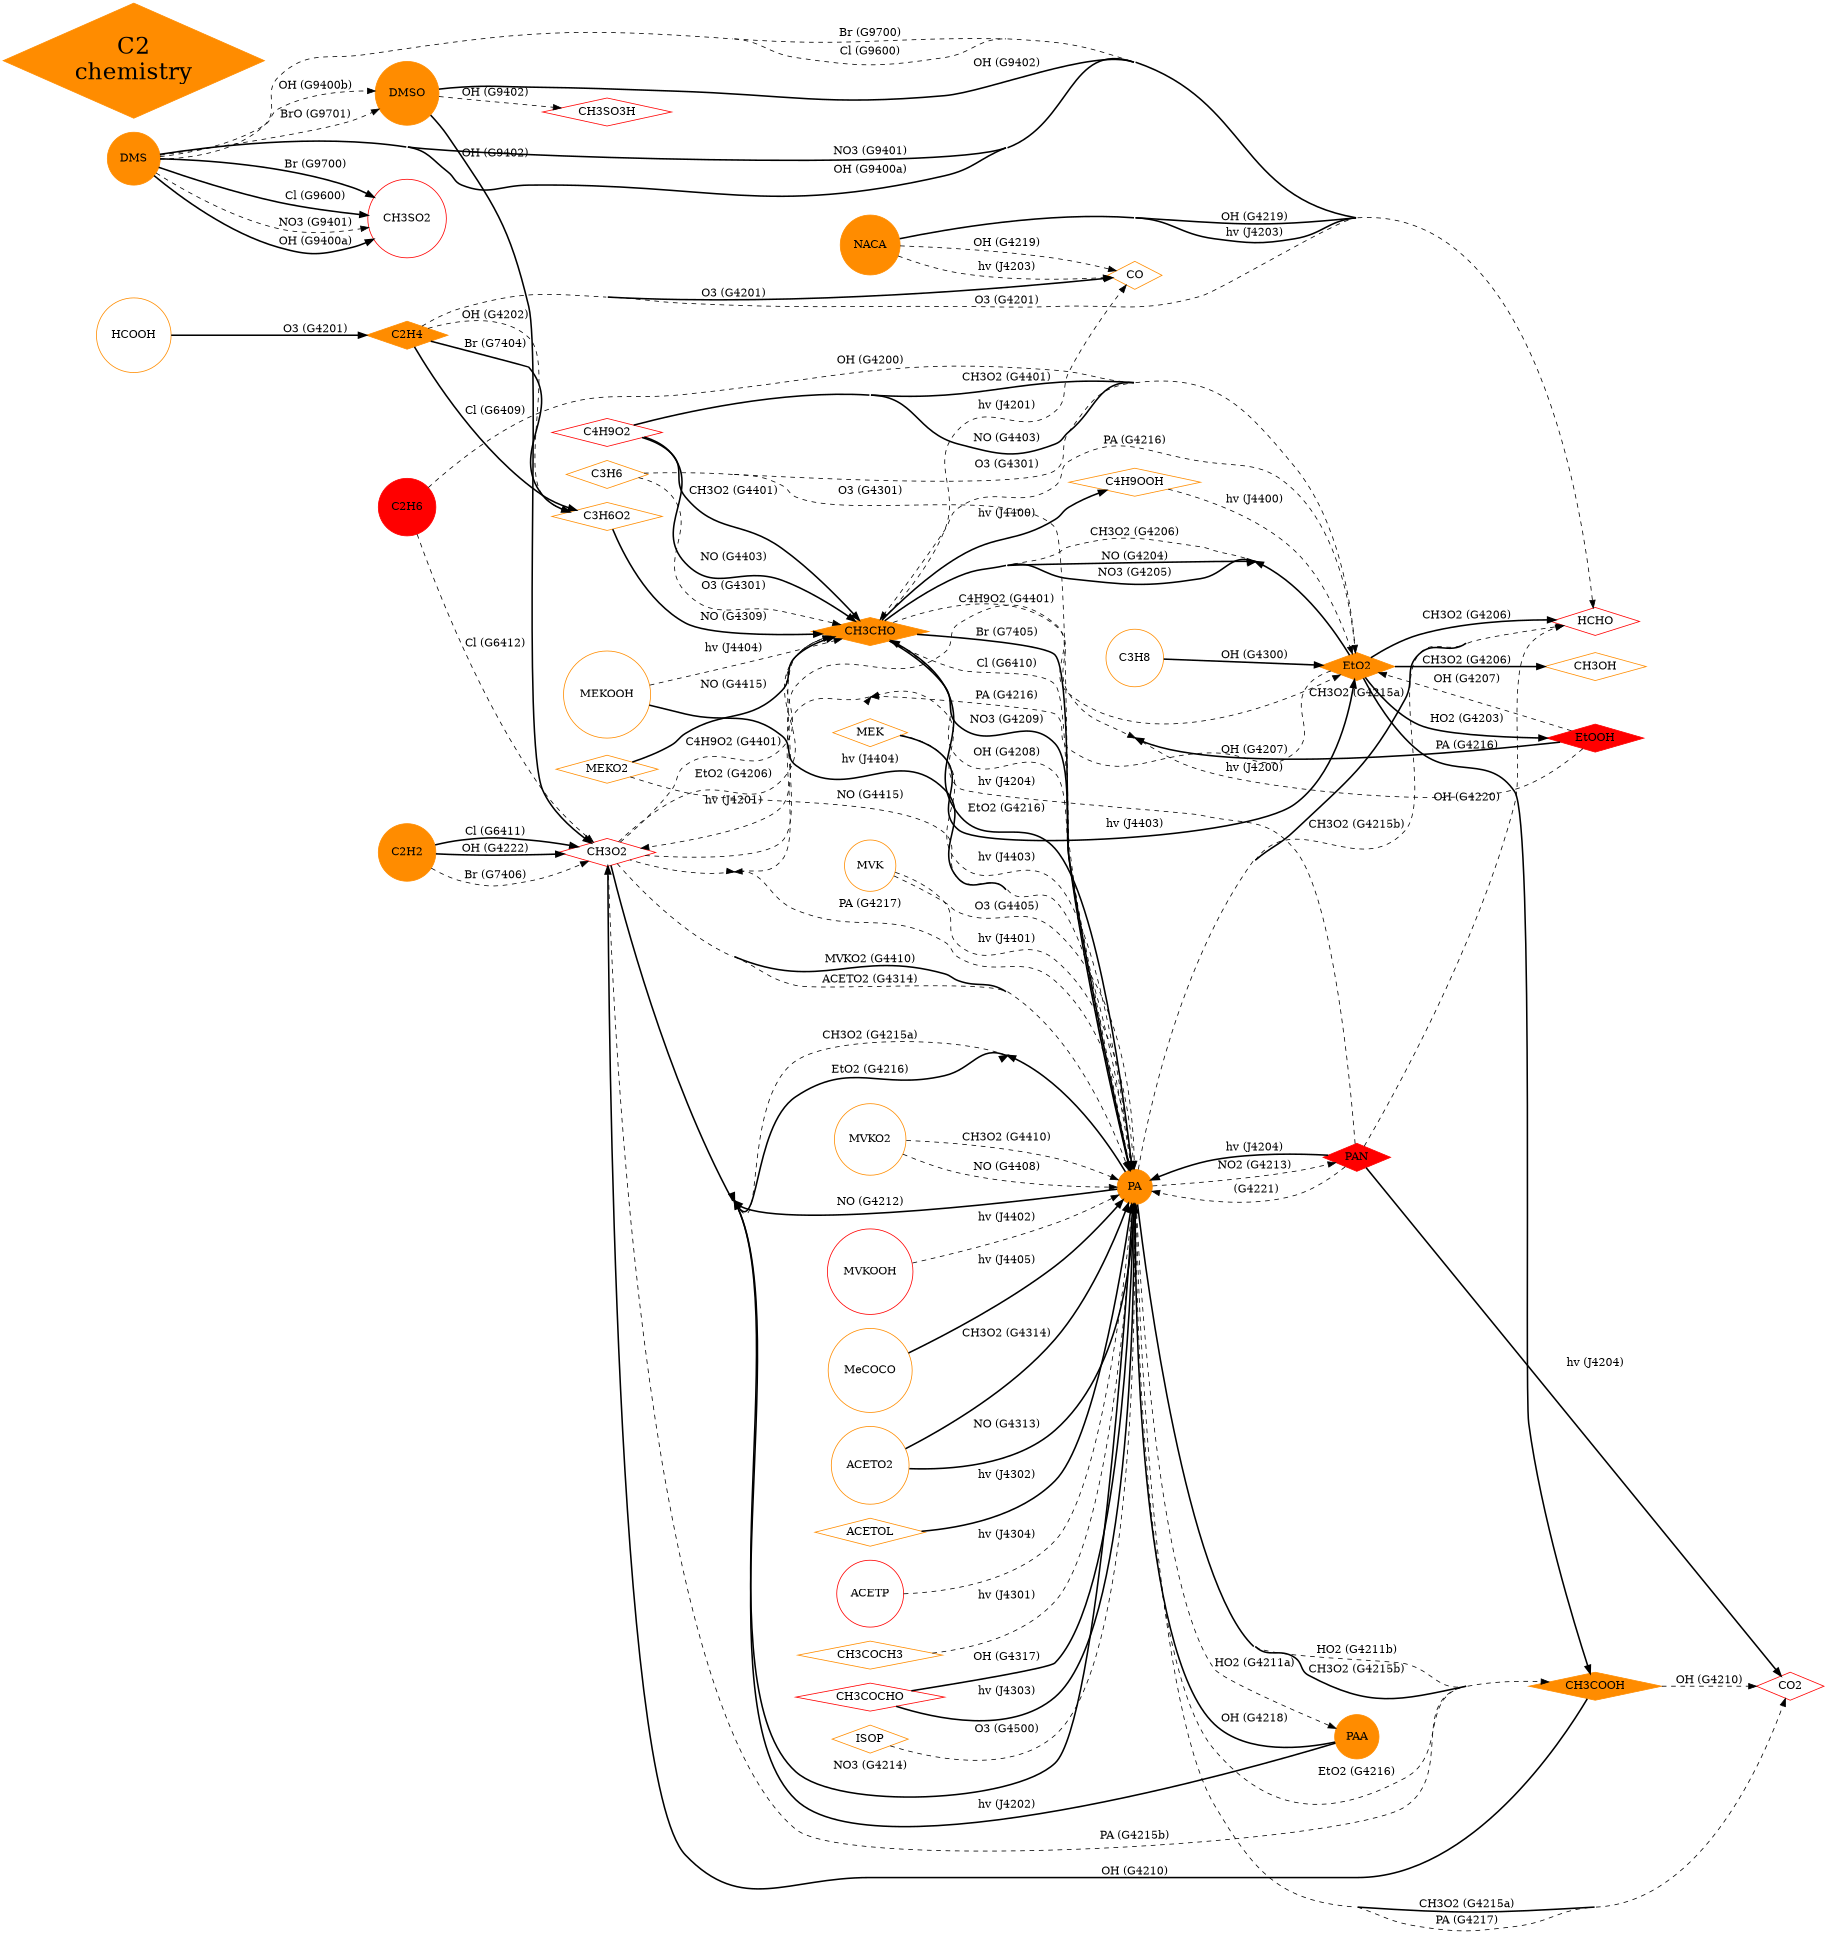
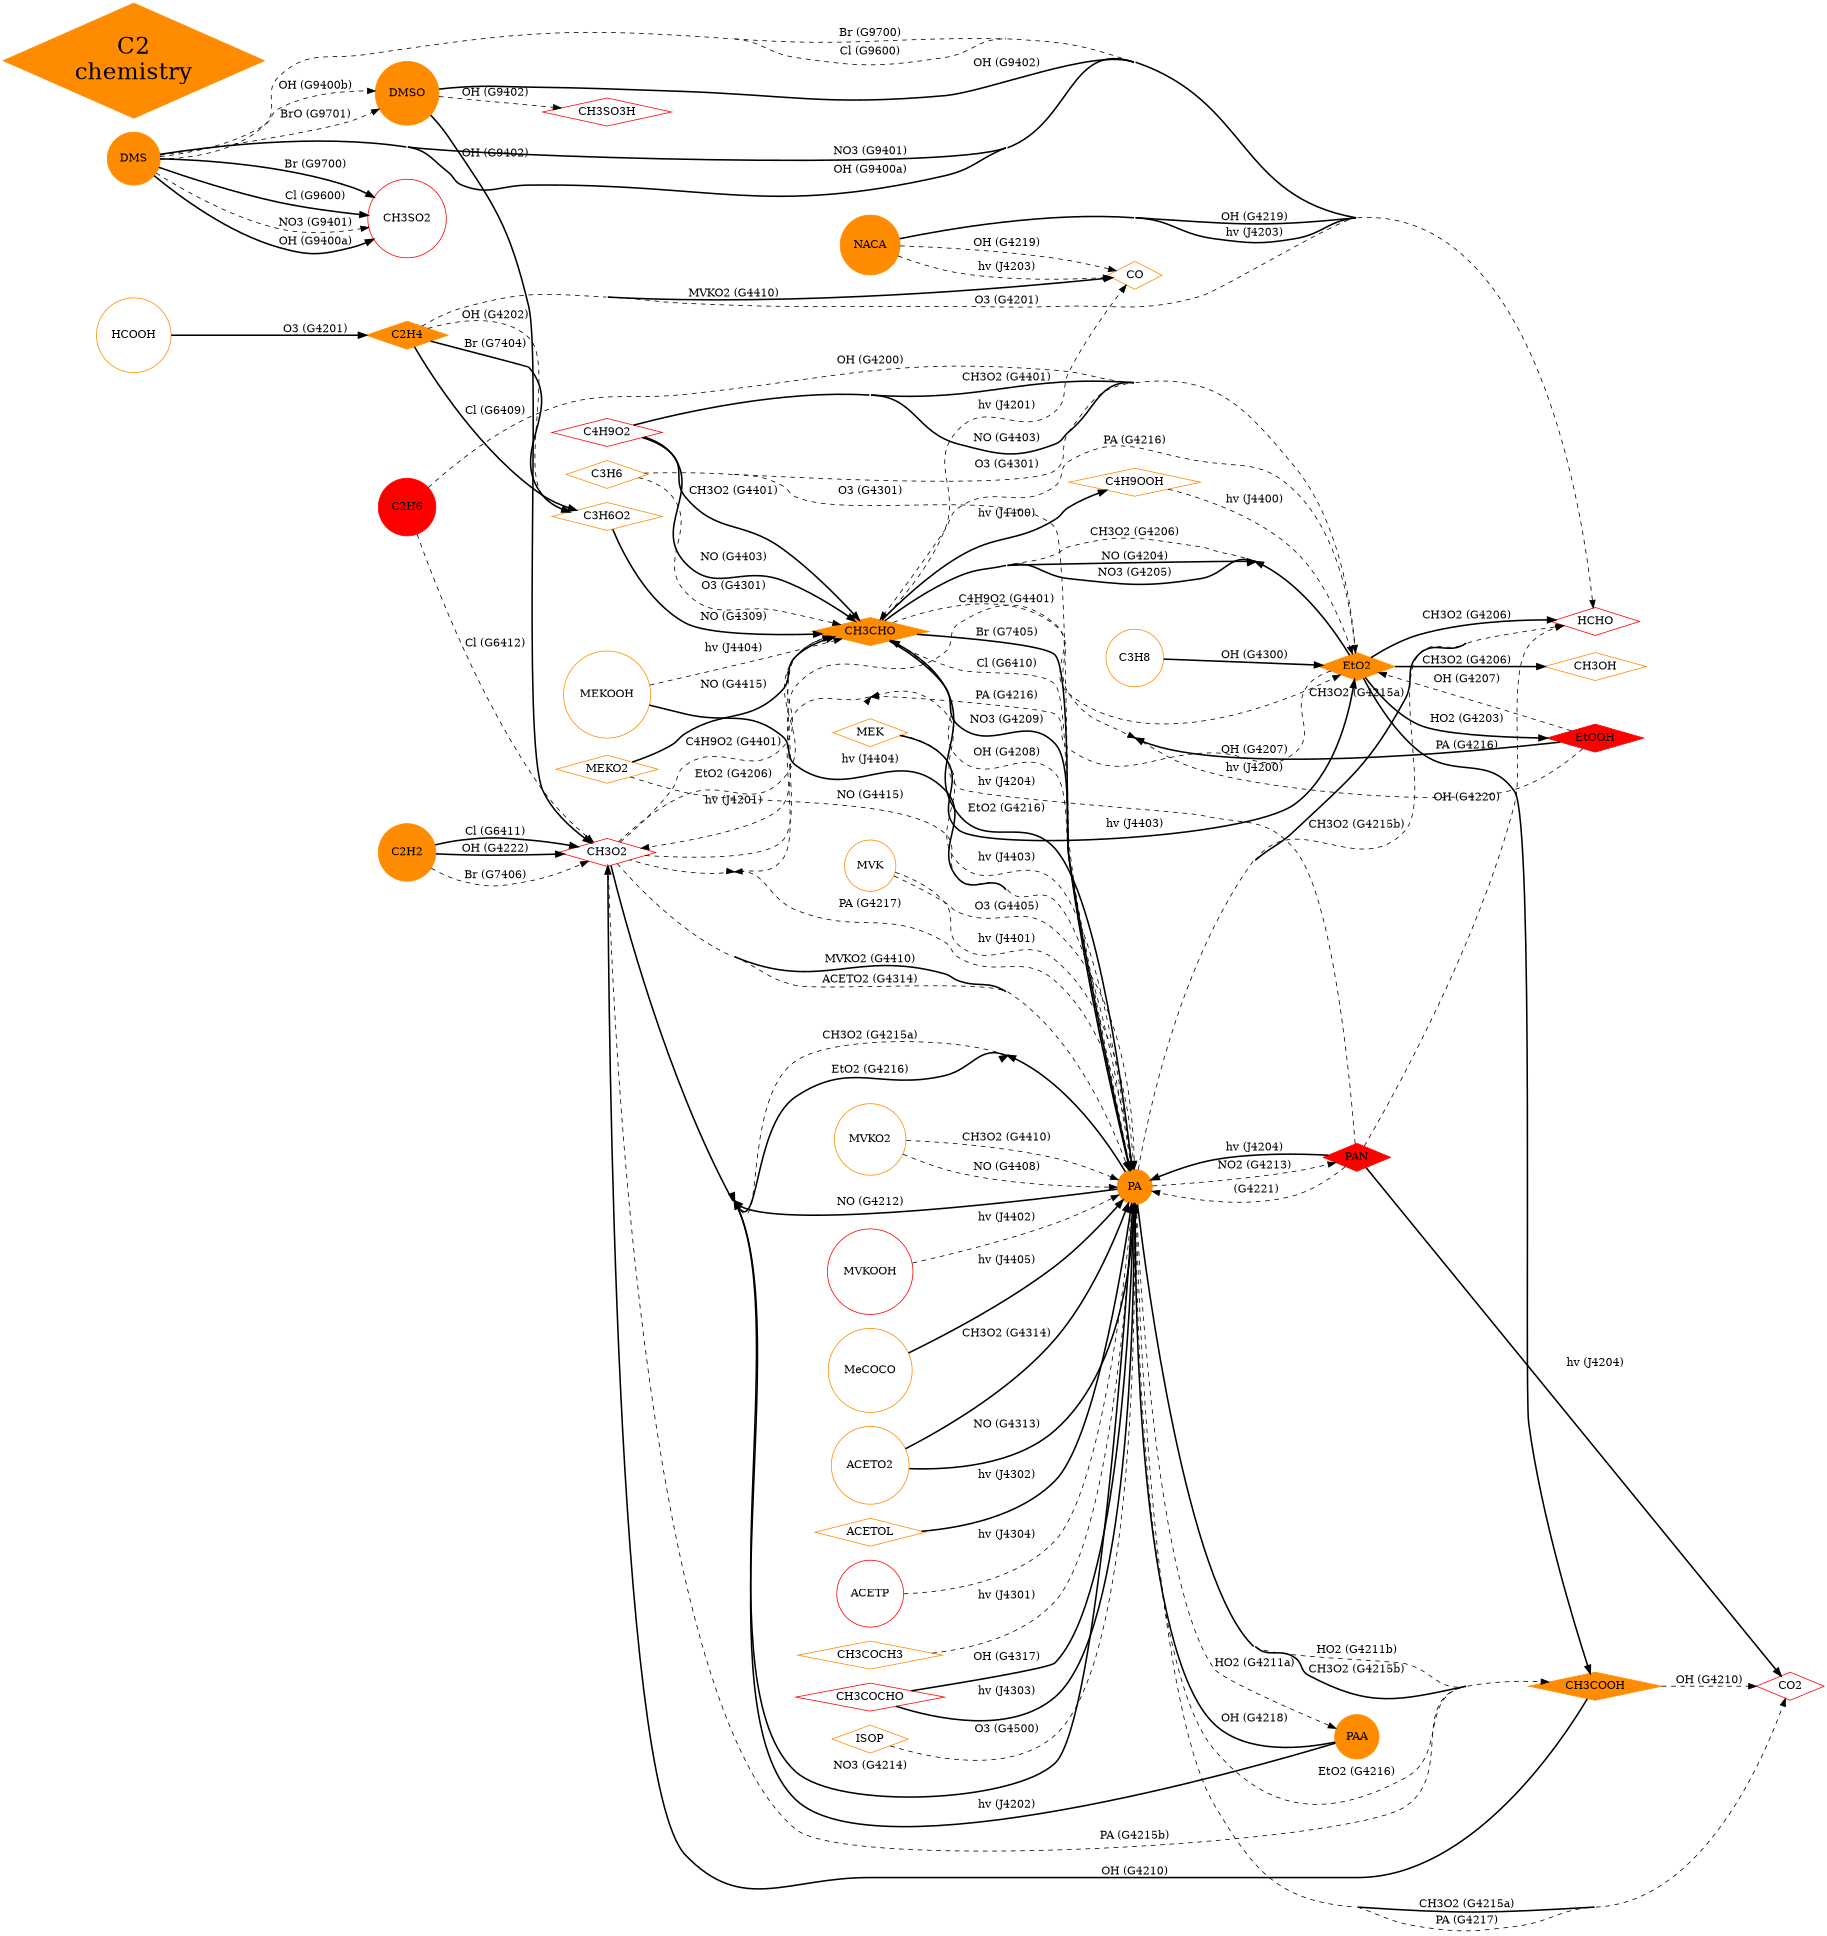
  digraph {
    concentrate=true
    rankdir=LR
    node [color=darkorange shape=diamond]
    edge [style=dashed]
    C2H2 [shape=circle style=filled]
    C2H4 [style=filled]
    C2H6 [color=red shape=circle style=filled]
    CH3CHO [style=filled]
    CH3COOH [style=filled]
    DMS [shape=circle style=filled]
    DMSO [shape=circle style=filled]
    EtO2 [style=filled]
    EtOOH [color=red style=filled]
    NACA [shape=circle style=filled]
    PA [shape=circle style=filled]
    PAA [shape=circle style=filled]
    PAN [color=red style=filled]
    CH3O2 [color=red]
    C3H6O2
    CO
    HCHO [color=red]
    C4H9OOH
    CO2 [color=red]
    CH3SO2 [color=red shape=circle]
    CH3SO3H [color=red]
    CH3OH
    "C2\nchemistry" [fontsize=30 style=filled]
    HCOOH [shape=circle]
    ACETO2 [shape=circle]
    ACETOL
    ACETP [color=red shape=circle]
    C3H6
    C3H8 [shape=circle]
    C4H9O2 [color=red]
    CH3COCH3
    CH3COCHO [color=red]
    ISOP
    MEK
    MEKO2
    MEKOOH [shape=circle]
    MVK [shape=circle]
    MVKO2 [shape=circle]
    MVKOOH [color=red shape=circle]
    MeCOCO [shape=circle]
    subgraph sub_1 {
      C2H2
      C2H4
      C2H6
      CH3CHO
      CH3COOH
      DMS
      DMSO
      EtO2
      EtOOH
      NACA
      PA
      PAA
      PAN
    }
    C2H2 -> CH3O2 [label="Br (G7406)"]
    C2H2 -> CH3O2 [label="Cl (G6411)" style=bold]
    C2H2 -> CH3O2 [label="OH (G4222)" style=bold]
    C2H4 -> C3H6O2 [label="Br (G7404)" style=bold]
    C2H4 -> C3H6O2 [label="Cl (G6409)" style=bold]
    C2H4 -> C3H6O2 [label="OH (G4202)"]
-   C2H4 -> CO [label="O3 (G4201)" style=bold]
+   C2H4 -> CO [label="MVKO2 (G4410)" style=bold]
    C2H4 -> HCHO [label="O3 (G4201)"]
    C2H6 -> EtO2 [label="OH (G4200)"]
    C2H6 -> CH3O2 [label="Cl (G6412)"]
    CH3CHO -> PA [label="Br (G7405)" style=bold]
    CH3CHO -> PA [label="Cl (G6410)"]
    CH3CHO -> PA [label="NO3 (G4209)" style=bold]
    CH3CHO -> PA [label="OH (G4208)"]
    CH3CHO -> CH3O2 [label="hv (J4201)"]
    CH3CHO -> CO [label="hv (J4201)"]
    CH3CHO -> C4H9OOH [label="hv (J4400)" style=bold]
    CH3COOH -> CH3O2 [label="OH (G4210)" style=bold]
    CH3COOH -> CO2 [label="OH (G4210)"]
    DMS -> DMSO [label="BrO (G9701)"]
    DMS -> DMSO [label="OH (G9400b)"]
    DMS -> HCHO [label="Br (G9700)"]
    DMS -> HCHO [label="Cl (G9600)"]
    DMS -> HCHO [label="NO3 (G9401)" style=bold]
    DMS -> HCHO [label="OH (G9400a)" style=bold]
    DMS -> CH3SO2 [label="Br (G9700)" style=bold]
    DMS -> CH3SO2 [label="Cl (G9600)" style=bold]
    DMS -> CH3SO2 [label="NO3 (G9401)"]
    DMS -> CH3SO2 [label="OH (G9400a)" style=bold]
    DMSO -> CH3O2 [label="OH (G9402)" style=bold]
    DMSO -> HCHO [label="OH (G9402)" style=bold]
    DMSO -> CH3SO3H [label="OH (G9402)"]
    EtO2 -> CH3CHO [label="CH3O2 (G4206)"]
    EtO2 -> CH3CHO [label="NO (G4204)" style=bold]
    EtO2 -> CH3CHO [label="NO3 (G4205)" style=bold]
    EtO2 -> CH3CHO [label="PA (G4216)"]
    EtO2 -> CH3COOH [label="PA (G4216)" style=bold]
    EtO2 -> EtOOH [label="HO2 (G4203)" style=bold]
    EtO2 -> CH3O2 [label="PA (G4216)"]
    EtO2 -> HCHO [label="CH3O2 (G4206)" style=bold]
    EtO2 -> CH3OH [label="CH3O2 (G4206)" style=bold]
    EtOOH -> CH3CHO [label="OH (G4207)" style=bold]
    EtOOH -> CH3CHO [label="hv (J4200)"]
    EtOOH -> EtO2 [label="OH (G4207)"]
    NACA -> CO [label="OH (G4219)"]
    NACA -> CO [label="hv (J4203)"]
    NACA -> HCHO [label="OH (G4219)" style=bold]
    NACA -> HCHO [label="hv (J4203)" style=bold]
    PA -> CH3CHO [label="EtO2 (G4216)" style=bold]
    PA -> CH3COOH [label="CH3O2 (G4215b)" style=bold]
    PA -> CH3COOH [label="EtO2 (G4216)"]
    PA -> CH3COOH [label="HO2 (G4211b)"]
    PA -> PAA [label="HO2 (G4211a)"]
    PA -> PAN [label="NO2 (G4213)"]
    PA -> CH3O2 [label="CH3O2 (G4215a)"]
    PA -> CH3O2 [label="EtO2 (G4216)" style=bold]
    PA -> CH3O2 [label="NO (G4212)" style=bold]
    PA -> CH3O2 [label="NO3 (G4214)" style=bold]
    PA -> CH3O2 [label="PA (G4217)"]
    PA -> HCHO [label="CH3O2 (G4215a)" style=bold]
    PA -> HCHO [label="CH3O2 (G4215b)"]
    PA -> CO2 [label="CH3O2 (G4215a)" style=bold]
    PA -> CO2 [label="PA (G4217)"]
    PAA -> PA [label="OH (G4218)" style=bold]
    PAA -> CH3O2 [label="hv (J4202)" style=bold]
    PAN -> PA [label=" (G4221)"]
    PAN -> PA [label="hv (J4204)" style=bold]
    PAN -> CH3O2 [label="hv (J4204)"]
    PAN -> HCHO [label="OH (G4220)"]
    PAN -> CO2 [label="hv (J4204)" style=bold]
    CH3O2 -> CH3CHO [label="C4H9O2 (G4401)"]
    CH3O2 -> CH3CHO [label="EtO2 (G4206)"]
    CH3O2 -> CH3COOH [label="PA (G4215b)"]
    CH3O2 -> EtO2 [label="C4H9O2 (G4401)"]
    CH3O2 -> PA [label="ACETO2 (G4314)"]
    CH3O2 -> PA [label="MVKO2 (G4410)" style=bold]
    C3H6O2 -> CH3CHO [label="NO (G4309)" style=bold]
    C4H9OOH -> EtO2 [label="hv (J4400)"]
    HCOOH -> C2H4 [label="O3 (G4201)" style=bold]
    ACETO2 -> PA [label="CH3O2 (G4314)" style=bold]
    ACETO2 -> PA [label="NO (G4313)" style=bold]
    ACETOL -> PA [label="hv (J4302)" style=bold]
    ACETP -> PA [label="hv (J4304)"]
    C3H6 -> CH3CHO [label="O3 (G4301)"]
    C3H6 -> EtO2 [label="O3 (G4301)"]
    C3H6 -> PA [label="O3 (G4301)"]
    C3H8 -> EtO2 [label="OH (G4300)" style=bold]
    C4H9O2 -> CH3CHO [label="CH3O2 (G4401)" style=bold]
    C4H9O2 -> CH3CHO [label="NO (G4403)" style=bold]
    C4H9O2 -> EtO2 [label="CH3O2 (G4401)" style=bold]
    C4H9O2 -> EtO2 [label="NO (G4403)" style=bold]
    CH3COCH3 -> PA [label="hv (J4301)"]
    CH3COCHO -> PA [label="OH (G4317)" style=bold]
    CH3COCHO -> PA [label="hv (J4303)" style=bold]
    ISOP -> PA [label="O3 (G4500)"]
    MEK -> EtO2 [label="hv (J4403)" style=bold]
    MEK -> PA [label="hv (J4403)"]
    MEKO2 -> CH3CHO [label="NO (G4415)" style=bold]
    MEKO2 -> PA [label="NO (G4415)"]
    MEKOOH -> CH3CHO [label="hv (J4404)"]
    MEKOOH -> PA [label="hv (J4404)" style=bold]
    MVK -> PA [label="O3 (G4405)"]
    MVK -> PA [label="hv (J4401)"]
    MVKO2 -> PA [label="CH3O2 (G4410)"]
    MVKO2 -> PA [label="NO (G4408)"]
    MVKOOH -> PA [label="hv (J4402)"]
    MeCOCO -> PA [label="hv (J4405)" style=bold]
  }
